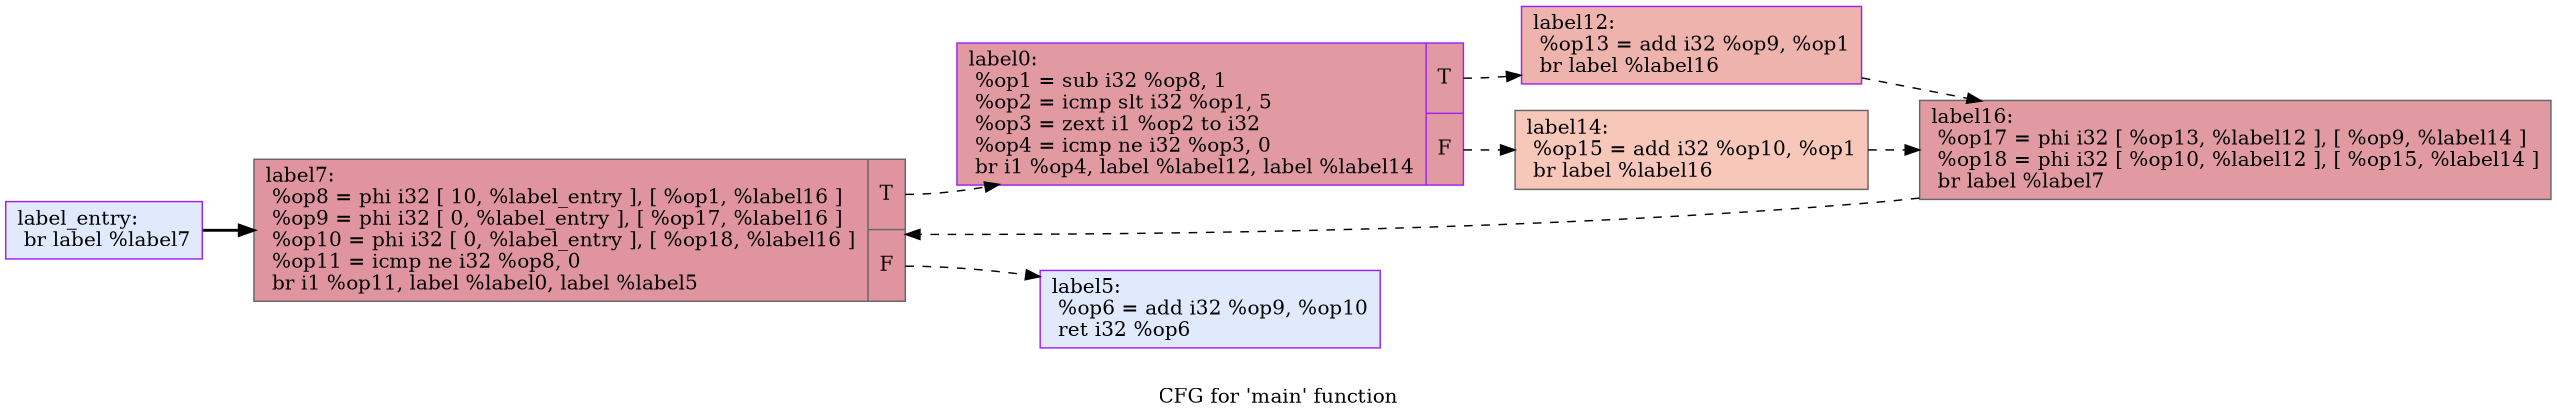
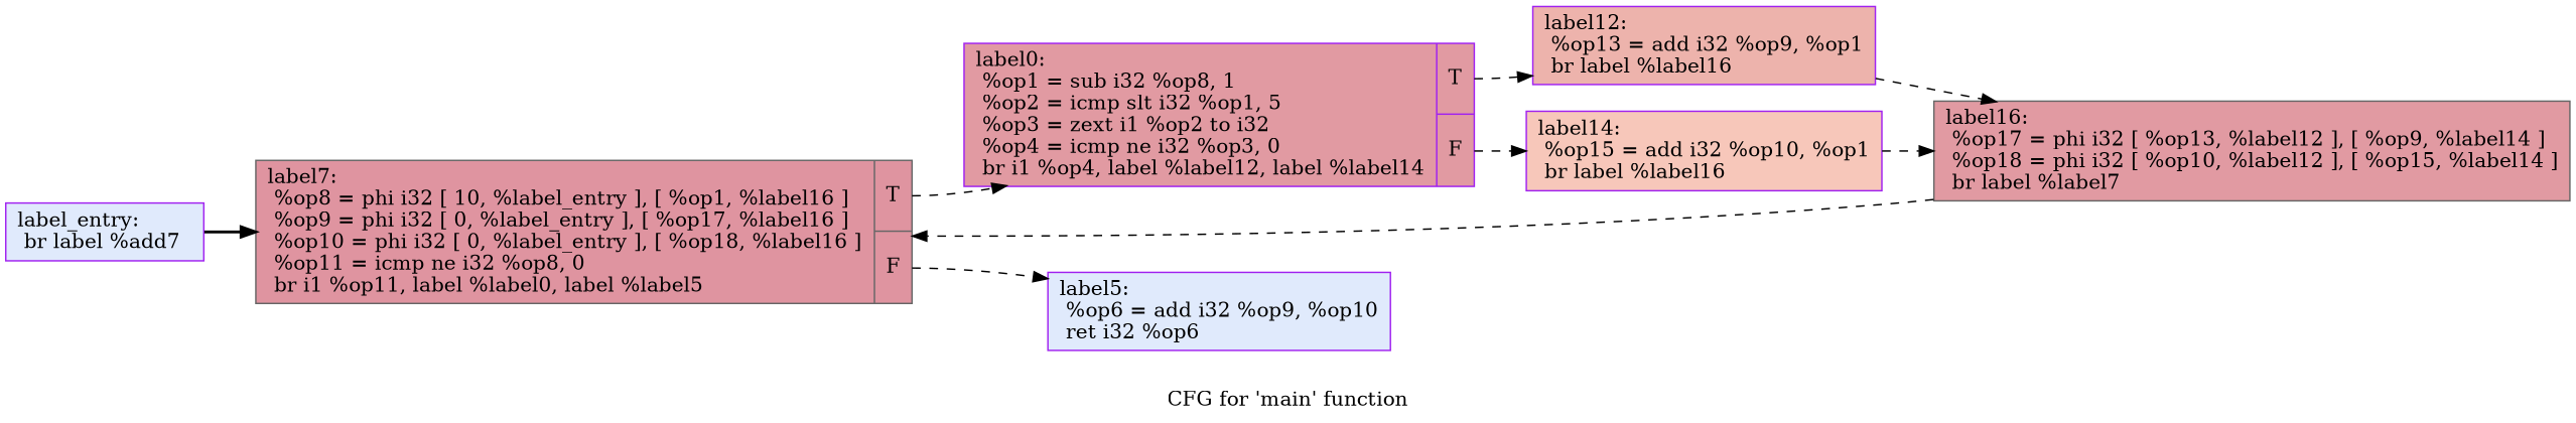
  digraph {
    label="CFG for 'main' function"
    rankdir=LR
    node [color=purple fillcolor="#b9d0f970" shape=record style=filled]
    edge [style=dashed]
-   n1 [label="{label_entry:\l  br label %label7\l}"]
+   n1 [label="{label_entry:\l  br label %add7\l}"]
    n2 [color=gray40 fillcolor="#b70d2870" label="{label7:                                           \l  %op8 = phi i32 [ 10, %label_entry ], [ %op1, %label16 ]\l  %op9 = phi i32 [ 0, %label_entry ], [ %op17, %label16 ]\l  %op10 = phi i32 [ 0, %label_entry ], [ %op18, %label16 ]\l  %op11 = icmp ne i32 %op8, 0\l  br i1 %op11, label %label0, label %label5\l|{<s0>T|<s1>F}}"]
    n3 [fillcolor="#bb1b2c70" label="{label0:                                           \l  %op1 = sub i32 %op8, 1\l  %op2 = icmp slt i32 %op1, 5\l  %op3 = zext i1 %op2 to i32\l  %op4 = icmp ne i32 %op3, 0\l  br i1 %op4, label %label12, label %label14\l|{<s0>T|<s1>F}}"]
    n4 [label="{label5:                                           \l  %op6 = add i32 %op9, %op10\l  ret i32 %op6\l}"]
    n5 [fillcolor="#d6524470" label="{label12:                                          \l  %op13 = add i32 %op9, %op1\l  br label %label16\l}"]
-   n6 [color=gray40 fillcolor="#ec7f6370" label="{label14:                                          \l  %op15 = add i32 %op10, %op1\l  br label %label16\l}"]
+   n6 [fillcolor="#ec7f6370" label="{label14:                                          \l  %op15 = add i32 %op10, %op1\l  br label %label16\l}"]
    n7 [color=gray40 fillcolor="#bb1b2c70" label="{label16:                                          \l  %op17 = phi i32 [ %op13, %label12 ], [ %op9, %label14 ]\l  %op18 = phi i32 [ %op10, %label12 ], [ %op15, %label14 ]\l  br label %label7\l}"]
    n1 -> n2 [style=bold]
    n2 -> n3 [tailport=s0]
    n2 -> n4 [tailport=s1]
    n3 -> n5 [tailport=s0]
    n3 -> n6 [tailport=s1]
    n5 -> n7
    n6 -> n7
    n7 -> n2
  }
